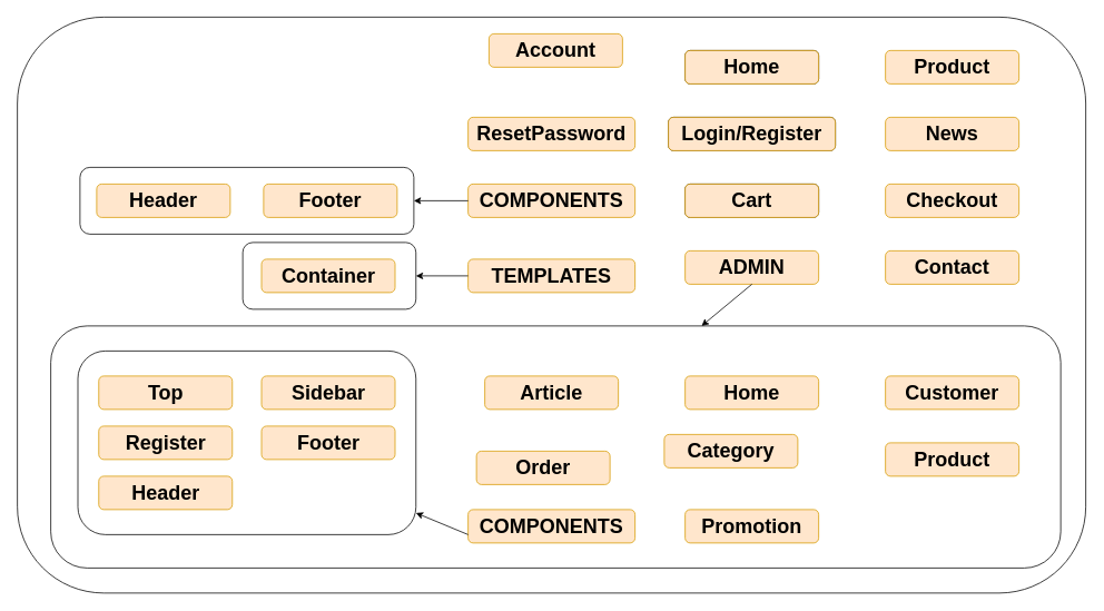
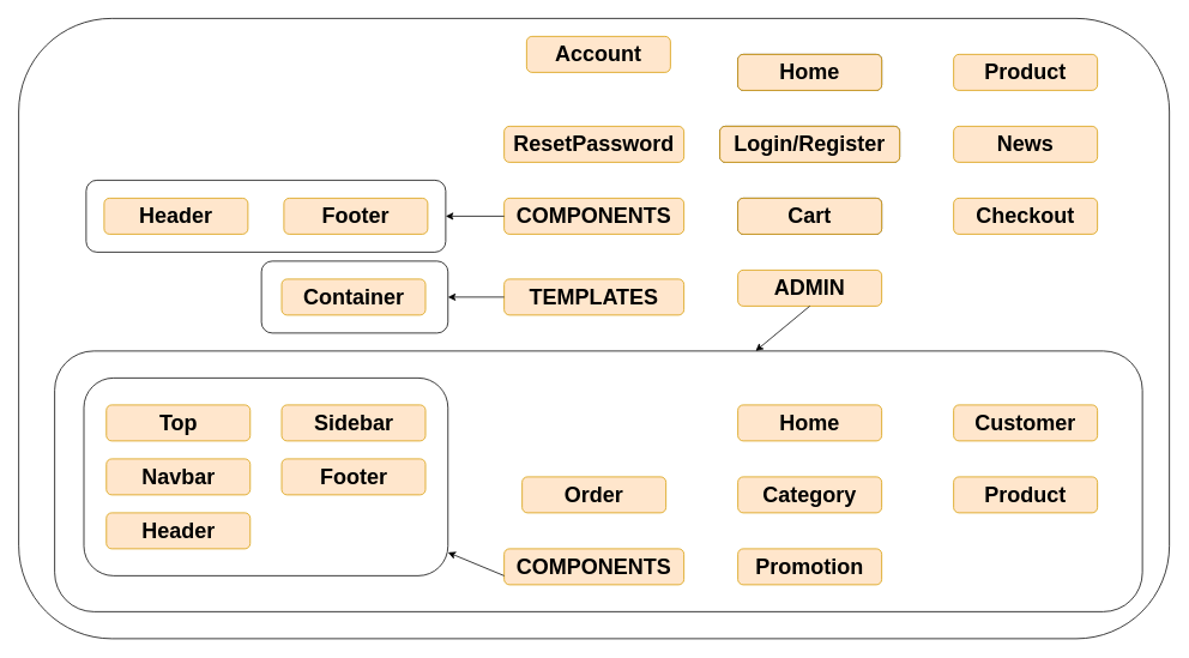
  <mxCell id="0" />
  <mxCell id="1" parent="0" />
  <mxCell id="2" value="" style="rounded=1;whiteSpace=wrap;html=1;" vertex="1" parent="1"><mxGeometry x="20" y="20" width="1280" height="690" as="geometry" /></mxCell>
  <mxCell id="3" value="&lt;b&gt;&lt;font style=&quot;font-size: 24px&quot;&gt;Account&lt;/font&gt;&lt;/b&gt;" style="text;html=1;align=center;verticalAlign=middle;whiteSpace=wrap;rounded=1;strokeColor=#d79b00;fillColor=#ffe6cc;" parent="1" vertex="1"><mxGeometry x="585" y="40" width="160" height="40" as="geometry" /></mxCell>
  <mxCell id="4" value="&lt;b&gt;&lt;font style=&quot;font-size: 24px&quot;&gt;Home&lt;/font&gt;&lt;/b&gt;" style="text;html=1;align=center;verticalAlign=middle;whiteSpace=wrap;rounded=1;strokeColor=#000000;fillColor=#ffffff;" parent="1" vertex="1"><mxGeometry x="820" y="60" width="160" height="40" as="geometry" /></mxCell>
  <mxCell id="5" value="&lt;b&gt;&lt;font style=&quot;font-size: 24px&quot;&gt;Product&lt;/font&gt;&lt;/b&gt;" style="text;html=1;align=center;verticalAlign=middle;whiteSpace=wrap;rounded=1;strokeColor=#d79b00;fillColor=#ffe6cc;" parent="1" vertex="1"><mxGeometry x="1060" y="60" width="160" height="40" as="geometry" /></mxCell>
  <mxCell id="6" value="&lt;b&gt;&lt;font style=&quot;font-size: 24px&quot;&gt;ResetPassword&lt;/font&gt;&lt;/b&gt;" style="text;html=1;align=center;verticalAlign=middle;whiteSpace=wrap;rounded=1;strokeColor=#d79b00;fillColor=#ffe6cc;" parent="1" vertex="1"><mxGeometry x="560" y="140" width="200" height="40" as="geometry" /></mxCell>
  <mxCell id="7" value="&lt;b&gt;&lt;font style=&quot;font-size: 24px&quot;&gt;Login/Register&lt;/font&gt;&lt;/b&gt;" style="text;html=1;align=center;verticalAlign=middle;whiteSpace=wrap;rounded=1;strokeColor=#000000;fillColor=#ffffff;" parent="1" vertex="1"><mxGeometry x="800" y="140" width="200" height="40" as="geometry" /></mxCell>
  <mxCell id="8" value="&lt;b&gt;&lt;font style=&quot;font-size: 24px&quot;&gt;News&lt;/font&gt;&lt;/b&gt;" style="text;html=1;align=center;verticalAlign=middle;whiteSpace=wrap;rounded=1;strokeColor=#d79b00;fillColor=#ffe6cc;" parent="1" vertex="1"><mxGeometry x="1060" y="140" width="160" height="40" as="geometry" /></mxCell>
- <mxCell id="9" value="&lt;b&gt;&lt;font style=&quot;font-size: 24px&quot;&gt;Contact&lt;/font&gt;&lt;/b&gt;" style="text;html=1;align=center;verticalAlign=middle;whiteSpace=wrap;rounded=1;strokeColor=#d79b00;fillColor=#ffe6cc;" parent="1" vertex="1"><mxGeometry x="1060" y="300" width="160" height="40" as="geometry" /></mxCell>
  <mxCell id="10" value="&lt;b&gt;&lt;font style=&quot;font-size: 24px&quot;&gt;Cart&lt;/font&gt;&lt;/b&gt;" style="text;html=1;align=center;verticalAlign=middle;whiteSpace=wrap;rounded=1;strokeColor=#000000;fillColor=#ffffff;" parent="1" vertex="1"><mxGeometry x="820" y="220" width="160" height="40" as="geometry" /></mxCell>
  <mxCell id="11" value="&lt;b&gt;&lt;font style=&quot;font-size: 24px&quot;&gt;Checkout&lt;/font&gt;&lt;/b&gt;" style="text;html=1;align=center;verticalAlign=middle;whiteSpace=wrap;rounded=1;strokeColor=#d79b00;fillColor=#ffe6cc;" parent="1" vertex="1"><mxGeometry x="1060" y="220" width="160" height="40" as="geometry" /></mxCell>
  <mxCell id="12" value="&lt;span style=&quot;font-size: 24px&quot;&gt;&lt;b&gt;ADMIN&lt;/b&gt;&lt;/span&gt;" style="text;html=1;align=center;verticalAlign=middle;whiteSpace=wrap;rounded=1;strokeColor=#d79b00;fillColor=#ffe6cc;" vertex="1" parent="1"><mxGeometry x="820" y="300" width="160" height="40" as="geometry" /></mxCell>
  <mxCell id="13" value="&lt;b&gt;&lt;font style=&quot;font-size: 24px&quot;&gt;Home&lt;/font&gt;&lt;/b&gt;" style="text;html=1;align=center;verticalAlign=middle;whiteSpace=wrap;rounded=1;strokeColor=#d79b00;fillColor=#ffe6cc;" vertex="1" parent="1"><mxGeometry x="820" y="60" width="160" height="40" as="geometry" /></mxCell>
  <mxCell id="14" value="&lt;b&gt;&lt;font style=&quot;font-size: 24px&quot;&gt;Login/Register&lt;/font&gt;&lt;/b&gt;" style="text;html=1;align=center;verticalAlign=middle;whiteSpace=wrap;rounded=1;strokeColor=#d79b00;fillColor=#ffe6cc;" vertex="1" parent="1"><mxGeometry x="800" y="140" width="200" height="40" as="geometry" /></mxCell>
  <mxCell id="15" value="&lt;b&gt;&lt;font style=&quot;font-size: 24px&quot;&gt;Cart&lt;/font&gt;&lt;/b&gt;" style="text;html=1;align=center;verticalAlign=middle;whiteSpace=wrap;rounded=1;strokeColor=#d79b00;fillColor=#ffe6cc;" vertex="1" parent="1"><mxGeometry x="820" y="220" width="160" height="40" as="geometry" /></mxCell>
  <mxCell id="16" value="" style="rounded=1;whiteSpace=wrap;html=1;strokeColor=#000000;fillColor=#ffffff;" vertex="1" parent="1"><mxGeometry x="60" y="390" width="1210" height="290" as="geometry" /></mxCell>
- <mxCell id="17" value="&lt;span style=&quot;font-size: 24px&quot;&gt;&lt;b&gt;Article&lt;/b&gt;&lt;/span&gt;" style="text;html=1;align=center;verticalAlign=middle;whiteSpace=wrap;rounded=1;strokeColor=#d79b00;fillColor=#ffe6cc;" vertex="1" parent="1"><mxGeometry x="580" y="450" width="160" height="40" as="geometry" /></mxCell>
  <mxCell id="18" value="&lt;span style=&quot;font-size: 24px&quot;&gt;&lt;b&gt;Home&lt;/b&gt;&lt;/span&gt;" style="text;html=1;align=center;verticalAlign=middle;whiteSpace=wrap;rounded=1;strokeColor=#d79b00;fillColor=#ffe6cc;" vertex="1" parent="1"><mxGeometry x="820" y="450" width="160" height="40" as="geometry" /></mxCell>
  <mxCell id="19" value="&lt;span style=&quot;font-size: 24px&quot;&gt;&lt;b&gt;Customer&lt;/b&gt;&lt;/span&gt;" style="text;html=1;align=center;verticalAlign=middle;whiteSpace=wrap;rounded=1;strokeColor=#d79b00;fillColor=#ffe6cc;" vertex="1" parent="1"><mxGeometry x="1060" y="450" width="160" height="40" as="geometry" /></mxCell>
- <mxCell id="20" value="&lt;span style=&quot;font-size: 24px&quot;&gt;&lt;b&gt;Category&lt;/b&gt;&lt;/span&gt;" style="text;html=1;align=center;verticalAlign=middle;whiteSpace=wrap;rounded=1;strokeColor=#d79b00;fillColor=#ffe6cc;" vertex="1" parent="1"><mxGeometry x="795" y="520" width="160" height="40" as="geometry" /></mxCell>
+ <mxCell id="20" value="&lt;span style=&quot;font-size: 24px&quot;&gt;&lt;b&gt;Category&lt;/b&gt;&lt;/span&gt;" style="text;html=1;align=center;verticalAlign=middle;whiteSpace=wrap;rounded=1;strokeColor=#d79b00;fillColor=#ffe6cc;" vertex="1" parent="1"><mxGeometry x="820" y="530" width="160" height="40" as="geometry" /></mxCell>
  <mxCell id="21" value="&lt;span style=&quot;font-size: 24px&quot;&gt;&lt;b&gt;Promotion&lt;/b&gt;&lt;/span&gt;" style="text;html=1;align=center;verticalAlign=middle;whiteSpace=wrap;rounded=1;strokeColor=#d79b00;fillColor=#ffe6cc;" vertex="1" parent="1"><mxGeometry x="820" y="610" width="160" height="40" as="geometry" /></mxCell>
- <mxCell id="22" value="&lt;span style=&quot;font-size: 24px&quot;&gt;&lt;b&gt;Order&lt;/b&gt;&lt;/span&gt;" style="text;html=1;align=center;verticalAlign=middle;whiteSpace=wrap;rounded=1;strokeColor=#d79b00;fillColor=#ffe6cc;" vertex="1" parent="1"><mxGeometry x="570" y="540" width="160" height="40" as="geometry" /></mxCell>
+ <mxCell id="22" value="&lt;span style=&quot;font-size: 24px&quot;&gt;&lt;b&gt;Order&lt;/b&gt;&lt;/span&gt;" style="text;html=1;align=center;verticalAlign=middle;whiteSpace=wrap;rounded=1;strokeColor=#d79b00;fillColor=#ffe6cc;" vertex="1" parent="1"><mxGeometry x="580" y="530" width="160" height="40" as="geometry" /></mxCell>
  <mxCell id="23" value="&lt;span style=&quot;font-size: 24px&quot;&gt;&lt;b&gt;Product&lt;/b&gt;&lt;/span&gt;" style="text;html=1;align=center;verticalAlign=middle;whiteSpace=wrap;rounded=1;strokeColor=#d79b00;fillColor=#ffe6cc;" vertex="1" parent="1"><mxGeometry x="1060" y="530" width="160" height="40" as="geometry" /></mxCell>
  <mxCell id="24" value="" style="endArrow=classic;html=1;exitX=0.5;exitY=1;exitDx=0;exitDy=0;" edge="1" parent="1" source="12" target="16"><mxGeometry width="50" height="50" relative="1" as="geometry"><mxPoint x="920" y="460" as="sourcePoint" /><mxPoint x="970" y="410" as="targetPoint" /></mxGeometry></mxCell>
  <mxCell id="25" value="&lt;b&gt;&lt;font style=&quot;font-size: 24px&quot;&gt;COMPONENTS&lt;/font&gt;&lt;/b&gt;" style="text;html=1;align=center;verticalAlign=middle;whiteSpace=wrap;rounded=1;strokeColor=#d79b00;fillColor=#ffe6cc;" vertex="1" parent="1"><mxGeometry x="560" y="220" width="200" height="40" as="geometry" /></mxCell>
  <mxCell id="26" value="" style="rounded=1;whiteSpace=wrap;html=1;strokeColor=#000000;fillColor=#ffffff;" vertex="1" parent="1"><mxGeometry x="95" y="200" width="400" height="80" as="geometry" /></mxCell>
  <mxCell id="27" value="&lt;span style=&quot;font-size: 24px&quot;&gt;&lt;b&gt;Header&lt;/b&gt;&lt;/span&gt;" style="text;html=1;align=center;verticalAlign=middle;whiteSpace=wrap;rounded=1;strokeColor=#d79b00;fillColor=#ffe6cc;" vertex="1" parent="1"><mxGeometry x="115" y="220" width="160" height="40" as="geometry" /></mxCell>
  <mxCell id="28" value="&lt;span style=&quot;font-size: 24px&quot;&gt;&lt;b&gt;Footer&lt;/b&gt;&lt;/span&gt;" style="text;html=1;align=center;verticalAlign=middle;whiteSpace=wrap;rounded=1;strokeColor=#d79b00;fillColor=#ffe6cc;" vertex="1" parent="1"><mxGeometry x="315" y="220" width="160" height="40" as="geometry" /></mxCell>
  <mxCell id="29" value="" style="endArrow=classic;html=1;exitX=0;exitY=0.5;exitDx=0;exitDy=0;" edge="1" parent="1" source="25" target="26"><mxGeometry width="50" height="50" relative="1" as="geometry"><mxPoint x="560" y="340" as="sourcePoint" /><mxPoint x="610" y="290" as="targetPoint" /></mxGeometry></mxCell>
  <mxCell id="30" value="" style="rounded=1;whiteSpace=wrap;html=1;strokeColor=#000000;fillColor=#ffffff;" vertex="1" parent="1"><mxGeometry x="92.5" y="420" width="405" height="220" as="geometry" /></mxCell>
  <mxCell id="31" value="&lt;span style=&quot;font-size: 24px&quot;&gt;&lt;b&gt;Header&lt;/b&gt;&lt;/span&gt;" style="text;html=1;align=center;verticalAlign=middle;whiteSpace=wrap;rounded=1;strokeColor=#d79b00;fillColor=#ffe6cc;" vertex="1" parent="1"><mxGeometry x="117.5" y="570" width="160" height="40" as="geometry" /></mxCell>
  <mxCell id="32" value="&lt;span style=&quot;font-size: 24px&quot;&gt;&lt;b&gt;Footer&lt;/b&gt;&lt;/span&gt;" style="text;html=1;align=center;verticalAlign=middle;whiteSpace=wrap;rounded=1;strokeColor=#d79b00;fillColor=#ffe6cc;" vertex="1" parent="1"><mxGeometry x="312.5" y="510" width="160" height="40" as="geometry" /></mxCell>
- <mxCell id="33" value="&lt;span style=&quot;font-size: 24px&quot;&gt;&lt;b&gt;Register&lt;/b&gt;&lt;/span&gt;" style="text;html=1;align=center;verticalAlign=middle;whiteSpace=wrap;rounded=1;strokeColor=#d79b00;fillColor=#ffe6cc;" vertex="1" parent="1"><mxGeometry x="117.5" y="510" width="160" height="40" as="geometry" /></mxCell>
+ <mxCell id="33" value="&lt;span style=&quot;font-size: 24px&quot;&gt;&lt;b&gt;Navbar&lt;/b&gt;&lt;/span&gt;" style="text;html=1;align=center;verticalAlign=middle;whiteSpace=wrap;rounded=1;strokeColor=#d79b00;fillColor=#ffe6cc;" vertex="1" parent="1"><mxGeometry x="117.5" y="510" width="160" height="40" as="geometry" /></mxCell>
  <mxCell id="34" value="&lt;span style=&quot;font-size: 24px&quot;&gt;&lt;b&gt;Sidebar&lt;/b&gt;&lt;/span&gt;" style="text;html=1;align=center;verticalAlign=middle;whiteSpace=wrap;rounded=1;strokeColor=#d79b00;fillColor=#ffe6cc;" vertex="1" parent="1"><mxGeometry x="312.5" y="450" width="160" height="40" as="geometry" /></mxCell>
  <mxCell id="35" value="&lt;span style=&quot;font-size: 24px&quot;&gt;&lt;b&gt;Top&lt;/b&gt;&lt;/span&gt;" style="text;html=1;align=center;verticalAlign=middle;whiteSpace=wrap;rounded=1;strokeColor=#d79b00;fillColor=#ffe6cc;" vertex="1" parent="1"><mxGeometry x="117.5" y="450" width="160" height="40" as="geometry" /></mxCell>
  <mxCell id="36" value="&lt;b&gt;&lt;font style=&quot;font-size: 24px&quot;&gt;COMPONENTS&lt;/font&gt;&lt;/b&gt;" style="text;html=1;align=center;verticalAlign=middle;whiteSpace=wrap;rounded=1;strokeColor=#d79b00;fillColor=#ffe6cc;" vertex="1" parent="1"><mxGeometry x="560" y="610" width="200" height="40" as="geometry" /></mxCell>
  <mxCell id="37" value="" style="endArrow=classic;html=1;exitX=0;exitY=0.75;exitDx=0;exitDy=0;" edge="1" parent="1" source="36" target="30"><mxGeometry width="50" height="50" relative="1" as="geometry"><mxPoint x="560" y="340" as="sourcePoint" /><mxPoint x="610" y="290" as="targetPoint" /></mxGeometry></mxCell>
  <mxCell id="38" value="&lt;b&gt;&lt;font style=&quot;font-size: 24px&quot;&gt;TEMPLATES&lt;/font&gt;&lt;/b&gt;" style="text;html=1;align=center;verticalAlign=middle;whiteSpace=wrap;rounded=1;strokeColor=#d79b00;fillColor=#ffe6cc;" vertex="1" parent="1"><mxGeometry x="560" y="310" width="200" height="40" as="geometry" /></mxCell>
  <mxCell id="39" value="" style="rounded=1;whiteSpace=wrap;html=1;strokeColor=#000000;fillColor=#ffffff;" vertex="1" parent="1"><mxGeometry x="290" y="290" width="207.5" height="80" as="geometry" /></mxCell>
  <mxCell id="40" value="&lt;span style=&quot;font-size: 24px&quot;&gt;&lt;b&gt;Container&lt;/b&gt;&lt;/span&gt;" style="text;html=1;align=center;verticalAlign=middle;whiteSpace=wrap;rounded=1;strokeColor=#d79b00;fillColor=#ffe6cc;" vertex="1" parent="1"><mxGeometry x="312.5" y="310" width="160" height="40" as="geometry" /></mxCell>
  <mxCell id="41" value="" style="endArrow=classic;html=1;entryX=1;entryY=0.5;entryDx=0;entryDy=0;exitX=0;exitY=0.5;exitDx=0;exitDy=0;" edge="1" parent="1" source="38" target="39"><mxGeometry width="50" height="50" relative="1" as="geometry"><mxPoint x="600" y="380" as="sourcePoint" /><mxPoint x="650" y="330" as="targetPoint" /></mxGeometry></mxCell>
